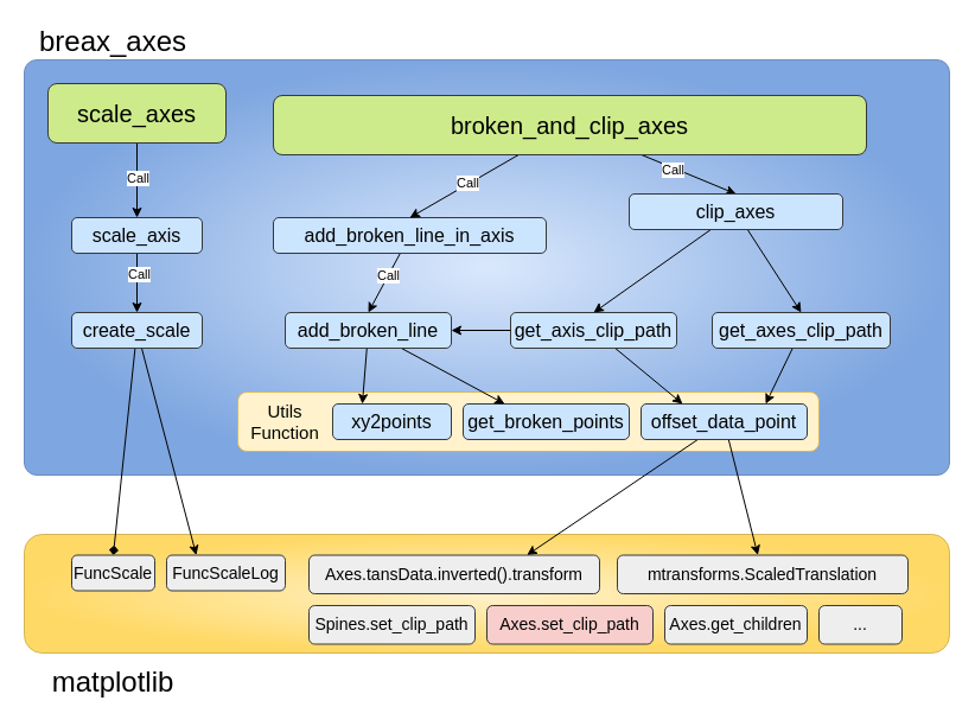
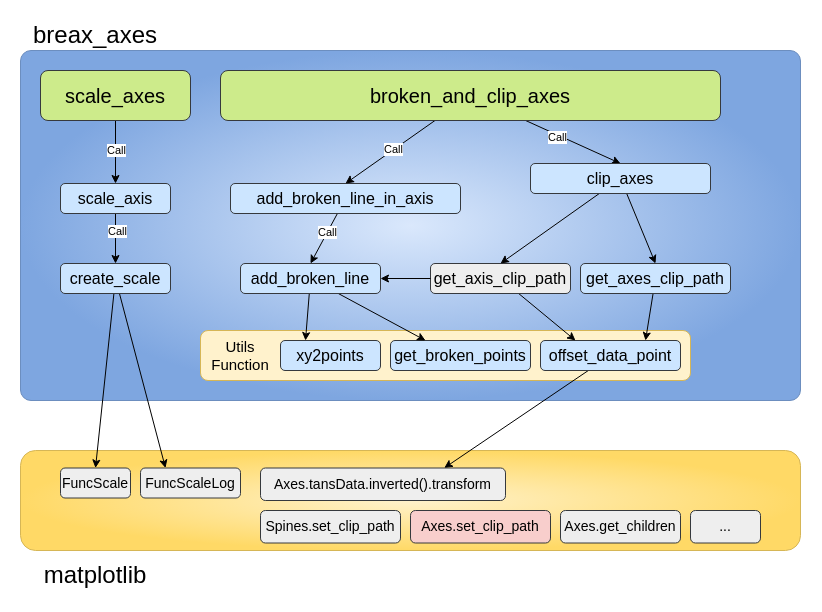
  <mxCell id="0" />
  <mxCell id="1" parent="0" />
  <mxCell id="2" value="" style="rounded=1;whiteSpace=wrap;html=1;fillColor=#fff2cc;gradientColor=#ffd966;strokeColor=#d6b656;gradientDirection=radial;" vertex="1" parent="1"><mxGeometry x="20" y="450" width="780" height="100" as="geometry" /></mxCell>
  <mxCell id="3" value="" style="rounded=1;whiteSpace=wrap;html=1;arcSize=3;fillColor=#dae8fc;strokeColor=#6c8ebf;gradientColor=#7ea6e0;gradientDirection=radial;" vertex="1" parent="1"><mxGeometry x="20" y="50" width="780" height="350" as="geometry" /></mxCell>
  <mxCell id="4" value="" style="rounded=1;whiteSpace=wrap;html=1;fillColor=#fff2cc;strokeColor=#d6b656;" vertex="1" parent="1"><mxGeometry x="200" y="330" width="490" height="50" as="geometry" /></mxCell>
- <mxCell id="5" style="edgeStyle=none;html=1;entryX=0.5;entryY=0;entryDx=0;entryDy=0;endArrow=diamond;" edge="1" parent="1" source="7" target="36"><mxGeometry relative="1" as="geometry" /></mxCell>
+ <mxCell id="5" style="edgeStyle=none;html=1;entryX=0.5;entryY=0;entryDx=0;entryDy=0;" edge="1" parent="1" source="7" target="36"><mxGeometry relative="1" as="geometry" /></mxCell>
  <mxCell id="6" style="edgeStyle=none;html=1;entryX=0.25;entryY=0;entryDx=0;entryDy=0;" edge="1" parent="1" source="7" target="37"><mxGeometry relative="1" as="geometry" /></mxCell>
  <mxCell id="7" value="&lt;font style=&quot;font-size: 16px;&quot;&gt;create_scale&lt;/font&gt;" style="rounded=1;whiteSpace=wrap;html=1;fillColor=#cce5ff;strokeColor=#36393d;" vertex="1" parent="1"><mxGeometry x="60" y="263" width="110" height="30" as="geometry" /></mxCell>
  <mxCell id="8" style="edgeStyle=none;html=1;entryX=0.5;entryY=0;entryDx=0;entryDy=0;" edge="1" parent="1" source="10" target="7"><mxGeometry relative="1" as="geometry" /></mxCell>
  <mxCell id="9" value="Call" style="edgeLabel;html=1;align=center;verticalAlign=middle;resizable=0;points=[];" vertex="1" connectable="0" parent="8"><mxGeometry x="-0.318" y="1" relative="1" as="geometry"><mxPoint as="offset" /></mxGeometry></mxCell>
  <mxCell id="10" value="&lt;font style=&quot;font-size: 16px;&quot;&gt;scale_axis&lt;/font&gt;" style="rounded=1;whiteSpace=wrap;html=1;fillColor=#cce5ff;strokeColor=#36393d;" vertex="1" parent="1"><mxGeometry x="60" y="183" width="110" height="30" as="geometry" /></mxCell>
  <mxCell id="11" style="edgeStyle=none;html=1;entryX=0.5;entryY=0;entryDx=0;entryDy=0;" edge="1" parent="1" source="13" target="10"><mxGeometry relative="1" as="geometry" /></mxCell>
  <mxCell id="12" value="Call" style="edgeLabel;html=1;align=center;verticalAlign=middle;resizable=0;points=[];" vertex="1" connectable="0" parent="11"><mxGeometry x="-0.076" relative="1" as="geometry"><mxPoint as="offset" /></mxGeometry></mxCell>
  <mxCell id="13" value="&lt;font style=&quot;font-size: 20px;&quot;&gt;scale_axes&lt;/font&gt;" style="rounded=1;whiteSpace=wrap;html=1;fillColor=#cdeb8b;strokeColor=#36393d;" vertex="1" parent="1"><mxGeometry x="40" y="70" width="150" height="50" as="geometry" /></mxCell>
  <mxCell id="14" value="&lt;span style=&quot;font-size: 16px;&quot;&gt;get_broken_points&lt;/span&gt;" style="rounded=1;whiteSpace=wrap;html=1;fillColor=#cce5ff;strokeColor=#36393d;" vertex="1" parent="1"><mxGeometry x="390" y="340" width="140" height="30" as="geometry" /></mxCell>
- <mxCell id="15" style="edgeStyle=none;html=1;" edge="1" parent="1" source="17" target="43"><mxGeometry relative="1" as="geometry" /></mxCell>
  <mxCell id="16" style="edgeStyle=none;html=1;entryX=0.75;entryY=0;entryDx=0;entryDy=0;" edge="1" parent="1" source="17" target="42"><mxGeometry relative="1" as="geometry" /></mxCell>
  <mxCell id="17" value="&lt;font style=&quot;font-size: 16px;&quot;&gt;offset_data_point&lt;/font&gt;" style="rounded=1;whiteSpace=wrap;html=1;fillColor=#cce5ff;strokeColor=#36393d;" vertex="1" parent="1"><mxGeometry x="540" y="340" width="140" height="30" as="geometry" /></mxCell>
  <mxCell id="18" style="edgeStyle=none;html=1;entryX=0.25;entryY=0;entryDx=0;entryDy=0;" edge="1" parent="1" source="20" target="41"><mxGeometry relative="1" as="geometry" /></mxCell>
  <mxCell id="19" style="edgeStyle=none;html=1;entryX=0.25;entryY=0;entryDx=0;entryDy=0;" edge="1" parent="1" source="20" target="14"><mxGeometry relative="1" as="geometry" /></mxCell>
  <mxCell id="20" value="&lt;font style=&quot;font-size: 16px;&quot;&gt;add_broken_line&lt;/font&gt;" style="rounded=1;whiteSpace=wrap;html=1;fillColor=#cce5ff;strokeColor=#36393d;" vertex="1" parent="1"><mxGeometry x="240" y="263" width="140" height="30" as="geometry" /></mxCell>
  <mxCell id="21" style="edgeStyle=none;html=1;entryX=0.5;entryY=0;entryDx=0;entryDy=0;" edge="1" parent="1" source="23" target="20"><mxGeometry relative="1" as="geometry" /></mxCell>
  <mxCell id="22" value="Call" style="edgeLabel;html=1;align=center;verticalAlign=middle;resizable=0;points=[];" vertex="1" connectable="0" parent="21"><mxGeometry x="-0.25" y="-1" relative="1" as="geometry"><mxPoint as="offset" /></mxGeometry></mxCell>
  <mxCell id="23" value="&lt;span style=&quot;font-size: 16px;&quot;&gt;add_broken_line_in_axis&lt;/span&gt;" style="rounded=1;whiteSpace=wrap;html=1;fillColor=#cce5ff;strokeColor=#36393d;" vertex="1" parent="1"><mxGeometry x="230" y="183" width="230" height="30" as="geometry" /></mxCell>
  <mxCell id="24" style="edgeStyle=none;html=1;entryX=0.25;entryY=0;entryDx=0;entryDy=0;" edge="1" parent="1" source="25" target="17"><mxGeometry relative="1" as="geometry" /></mxCell>
- <mxCell id="25" value="&lt;span style=&quot;font-size: 16px;&quot;&gt;get_axis_clip_path&lt;/span&gt;" style="rounded=1;whiteSpace=wrap;html=1;fillColor=#cce5ff;strokeColor=#36393d;" vertex="1" parent="1"><mxGeometry x="430" y="263" width="140" height="30" as="geometry" /></mxCell>
+ <mxCell id="25" value="&lt;span style=&quot;font-size: 16px;&quot;&gt;get_axis_clip_path&lt;/span&gt;" style="rounded=1;whiteSpace=wrap;html=1;fillColor=#eeeeee;strokeColor=#36393d;" vertex="1" parent="1"><mxGeometry x="430" y="263" width="140" height="30" as="geometry" /></mxCell>
  <mxCell id="26" style="edgeStyle=none;html=1;entryX=0.75;entryY=0;entryDx=0;entryDy=0;" edge="1" parent="1" source="27" target="17"><mxGeometry relative="1" as="geometry" /></mxCell>
- <mxCell id="27" value="&lt;span style=&quot;font-size: 16px;&quot;&gt;get_axes_clip_path&lt;/span&gt;" style="rounded=1;whiteSpace=wrap;html=1;fillColor=#cce5ff;strokeColor=#36393d;" vertex="1" parent="1"><mxGeometry x="600" y="263" width="150" height="30" as="geometry" /></mxCell>
+ <mxCell id="27" value="&lt;span style=&quot;font-size: 16px;&quot;&gt;get_axes_clip_path&lt;/span&gt;" style="rounded=1;whiteSpace=wrap;html=1;fillColor=#cce5ff;strokeColor=#36393d;" vertex="1" parent="1"><mxGeometry x="580" y="263" width="150" height="30" as="geometry" /></mxCell>
  <mxCell id="28" style="edgeStyle=none;html=1;entryX=0.5;entryY=0;entryDx=0;entryDy=0;" edge="1" parent="1" source="32" target="23"><mxGeometry relative="1" as="geometry" /></mxCell>
  <mxCell id="29" value="Call" style="edgeLabel;html=1;align=center;verticalAlign=middle;resizable=0;points=[];" vertex="1" connectable="0" parent="28"><mxGeometry x="-0.067" y="-1" relative="1" as="geometry"><mxPoint as="offset" /></mxGeometry></mxCell>
  <mxCell id="30" style="edgeStyle=none;html=1;entryX=0.5;entryY=0;entryDx=0;entryDy=0;" edge="1" parent="1" source="32" target="35"><mxGeometry relative="1" as="geometry" /></mxCell>
  <mxCell id="31" value="Call" style="edgeLabel;html=1;align=center;verticalAlign=middle;resizable=0;points=[];" vertex="1" connectable="0" parent="30"><mxGeometry x="-0.335" y="-2" relative="1" as="geometry"><mxPoint as="offset" /></mxGeometry></mxCell>
- <mxCell id="32" value="&lt;font style=&quot;font-size: 20px;&quot;&gt;broken_and_clip_axes&lt;/font&gt;" style="rounded=1;whiteSpace=wrap;html=1;fillColor=#cdeb8b;strokeColor=#36393d;" vertex="1" parent="1"><mxGeometry x="230" y="80" width="500" height="50" as="geometry" /></mxCell>
+ <mxCell id="32" value="&lt;font style=&quot;font-size: 20px;&quot;&gt;broken_and_clip_axes&lt;/font&gt;" style="rounded=1;whiteSpace=wrap;html=1;fillColor=#cdeb8b;strokeColor=#36393d;" vertex="1" parent="1"><mxGeometry x="220" y="70" width="500" height="50" as="geometry" /></mxCell>
  <mxCell id="33" style="edgeStyle=none;html=1;entryX=0.5;entryY=0;entryDx=0;entryDy=0;" edge="1" parent="1" source="35" target="25"><mxGeometry relative="1" as="geometry" /></mxCell>
  <mxCell id="34" style="edgeStyle=none;html=1;entryX=0.5;entryY=0;entryDx=0;entryDy=0;" edge="1" parent="1" source="35" target="27"><mxGeometry relative="1" as="geometry" /></mxCell>
  <mxCell id="35" value="&lt;span style=&quot;font-size: 16px;&quot;&gt;clip_axes&lt;/span&gt;" style="rounded=1;whiteSpace=wrap;html=1;fillColor=#cce5ff;strokeColor=#36393d;" vertex="1" parent="1"><mxGeometry x="530" y="163" width="180" height="30" as="geometry" /></mxCell>
  <mxCell id="36" value="&lt;font&gt;FuncScale&lt;/font&gt;" style="rounded=1;whiteSpace=wrap;html=1;fillColor=#eeeeee;strokeColor=#36393d;fontSize=14;" vertex="1" parent="1"><mxGeometry x="60" y="467.5" width="70" height="30" as="geometry" /></mxCell>
  <mxCell id="37" value="&lt;font&gt;FuncScaleLog&lt;/font&gt;" style="rounded=1;whiteSpace=wrap;html=1;fillColor=#eeeeee;strokeColor=#36393d;fontSize=14;" vertex="1" parent="1"><mxGeometry x="140" y="467.5" width="100" height="30" as="geometry" /></mxCell>
  <mxCell id="38" value="&lt;font style=&quot;font-size: 15px;&quot;&gt;Utils Function&lt;/font&gt;" style="text;html=1;align=center;verticalAlign=middle;whiteSpace=wrap;rounded=0;" vertex="1" parent="1"><mxGeometry x="210" y="340" width="60" height="30" as="geometry" /></mxCell>
  <mxCell id="39" value="matplotlib" style="text;html=1;align=center;verticalAlign=middle;whiteSpace=wrap;rounded=0;fontSize=24;" vertex="1" parent="1"><mxGeometry x="20" y="560" width="150" height="30" as="geometry" /></mxCell>
  <mxCell id="40" value="breax_axes" style="text;html=1;align=center;verticalAlign=middle;whiteSpace=wrap;rounded=0;fontSize=24;" vertex="1" parent="1"><mxGeometry x="20" y="20" width="150" height="30" as="geometry" /></mxCell>
  <mxCell id="41" value="&lt;span style=&quot;font-size: 16px;&quot;&gt;xy2points&lt;/span&gt;" style="rounded=1;whiteSpace=wrap;html=1;fillColor=#cce5ff;strokeColor=#36393d;" vertex="1" parent="1"><mxGeometry x="280" y="340" width="100" height="30" as="geometry" /></mxCell>
  <mxCell id="42" value="Axes.tansData.inverted().transform" style="rounded=1;whiteSpace=wrap;html=1;fillColor=#eeeeee;strokeColor=#36393d;fontSize=14;" vertex="1" parent="1"><mxGeometry x="260" y="467.5" width="245" height="32.5" as="geometry" /></mxCell>
- <mxCell id="43" value="mtransforms.ScaledTranslation" style="rounded=1;whiteSpace=wrap;html=1;fillColor=#eeeeee;strokeColor=#36393d;fontSize=14;" vertex="1" parent="1"><mxGeometry x="520" y="467.5" width="245" height="32.5" as="geometry" /></mxCell>
  <mxCell id="44" value="Spines.set_clip_path" style="rounded=1;whiteSpace=wrap;html=1;fillColor=#eeeeee;strokeColor=#36393d;fontSize=14;" vertex="1" parent="1"><mxGeometry x="260" y="510" width="140" height="32.5" as="geometry" /></mxCell>
  <mxCell id="45" value="Axes.set_clip_path" style="rounded=1;whiteSpace=wrap;html=1;fillColor=#f8cecc;strokeColor=#36393d;fontSize=14;" vertex="1" parent="1"><mxGeometry x="410" y="510" width="140" height="32.5" as="geometry" /></mxCell>
  <mxCell id="46" value="Axes.get_children" style="rounded=1;whiteSpace=wrap;html=1;fillColor=#eeeeee;strokeColor=#36393d;fontSize=14;" vertex="1" parent="1"><mxGeometry x="560" y="510" width="120" height="32.5" as="geometry" /></mxCell>
  <mxCell id="47" value="..." style="rounded=1;whiteSpace=wrap;html=1;fillColor=#eeeeee;strokeColor=#36393d;fontSize=14;" vertex="1" parent="1"><mxGeometry x="690" y="510" width="70" height="32.5" as="geometry" /></mxCell>
  <mxCell id="48" style="edgeStyle=none;html=1;" edge="1" parent="1" source="25" target="20"><mxGeometry relative="1" as="geometry" /></mxCell>
